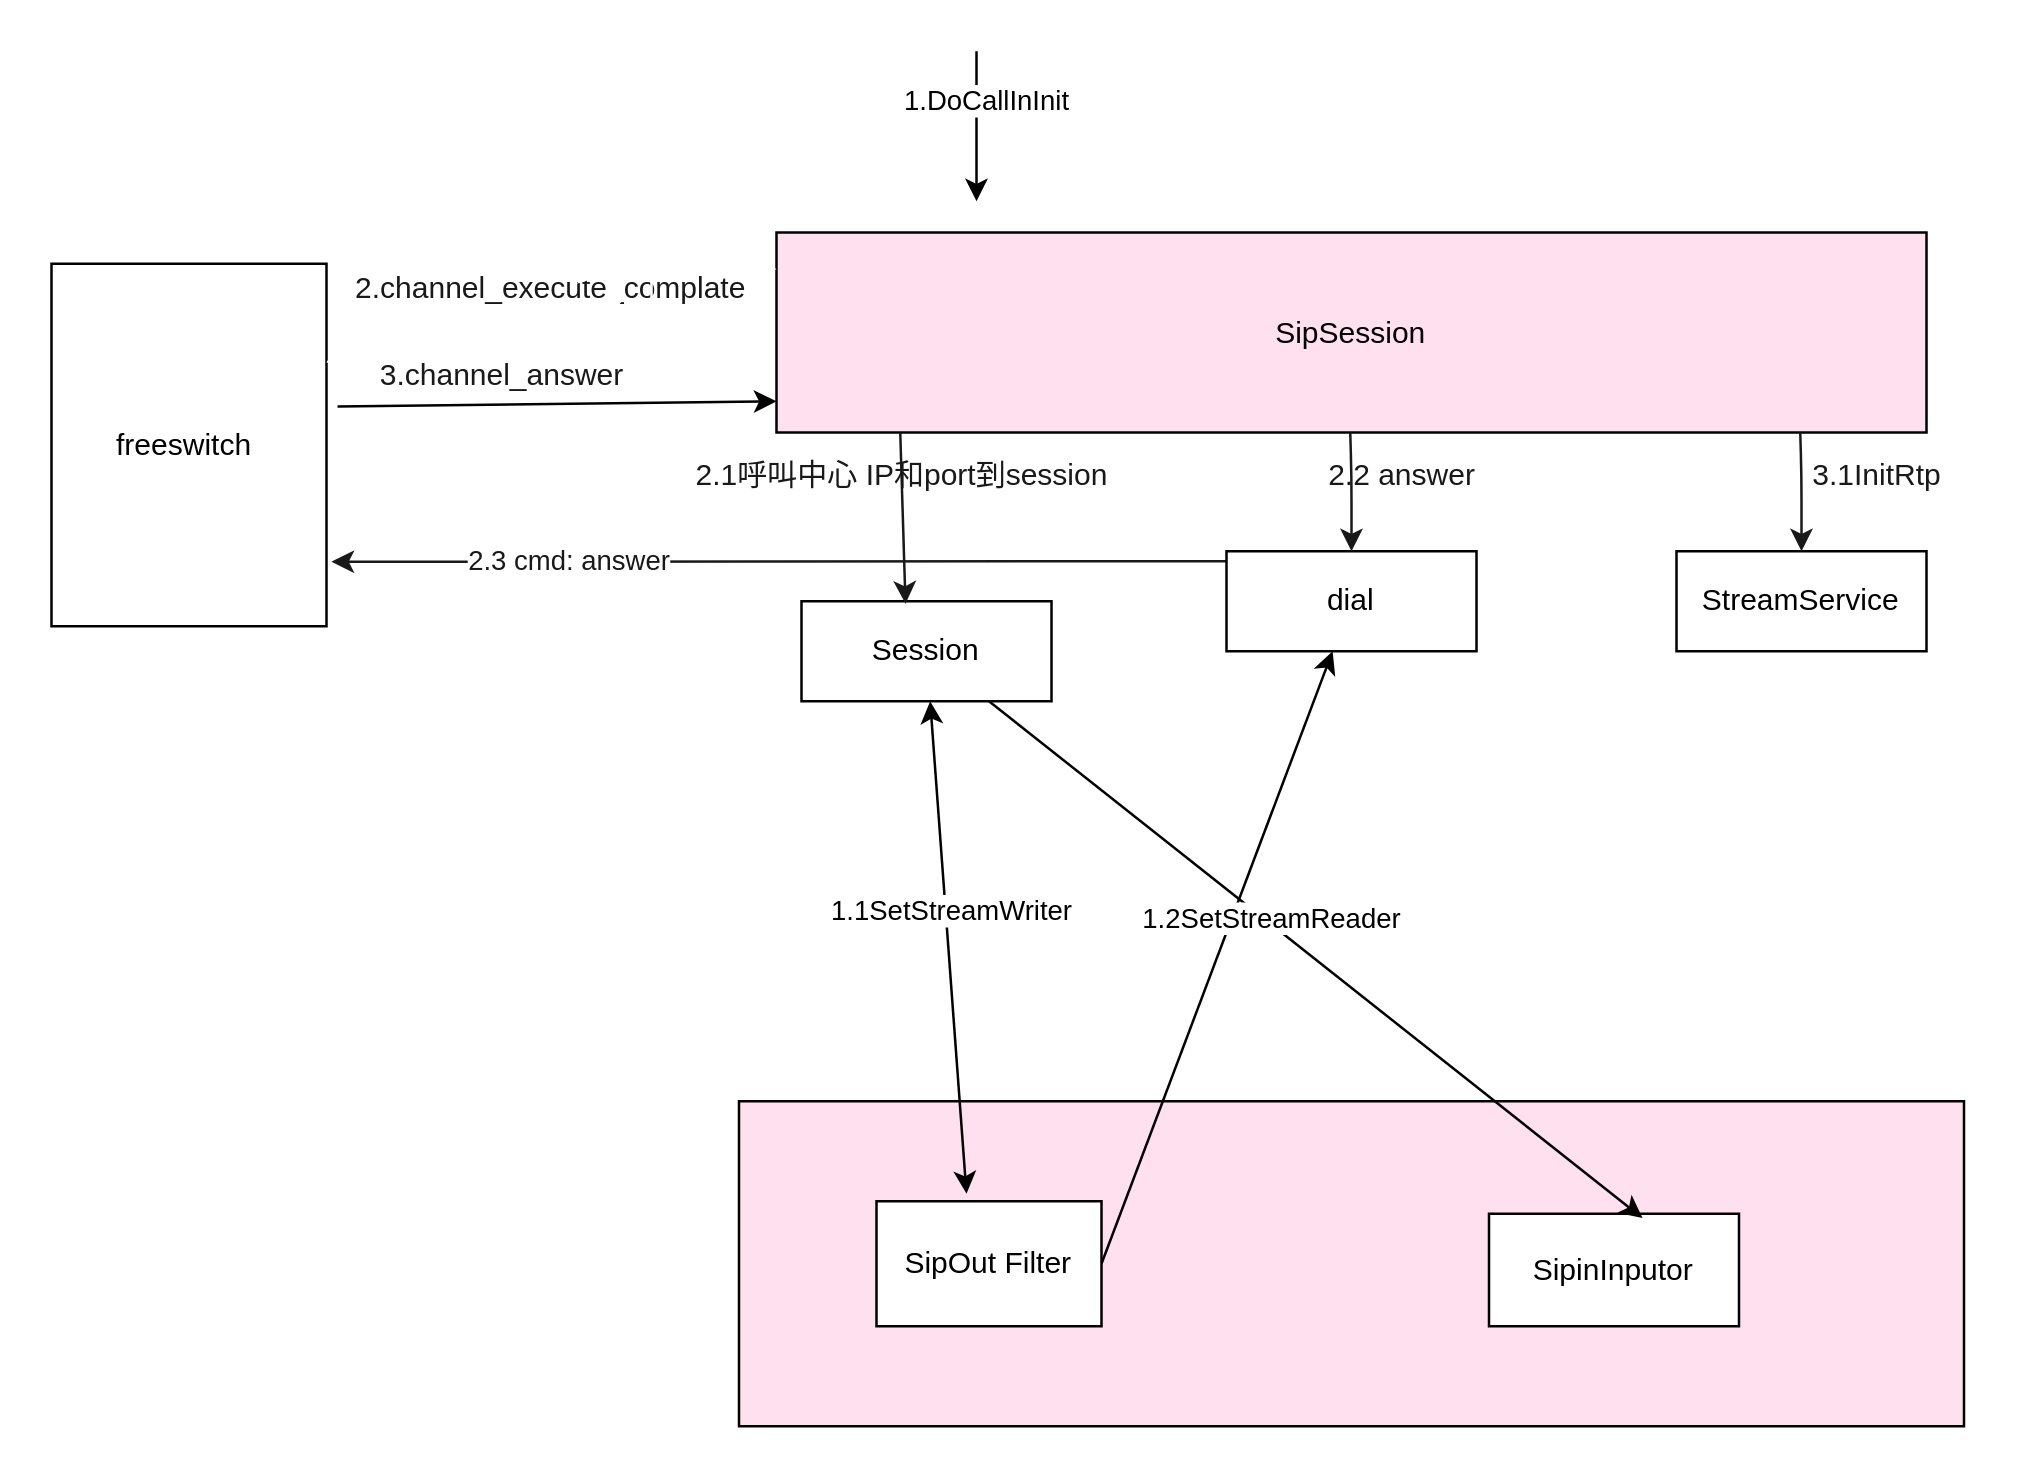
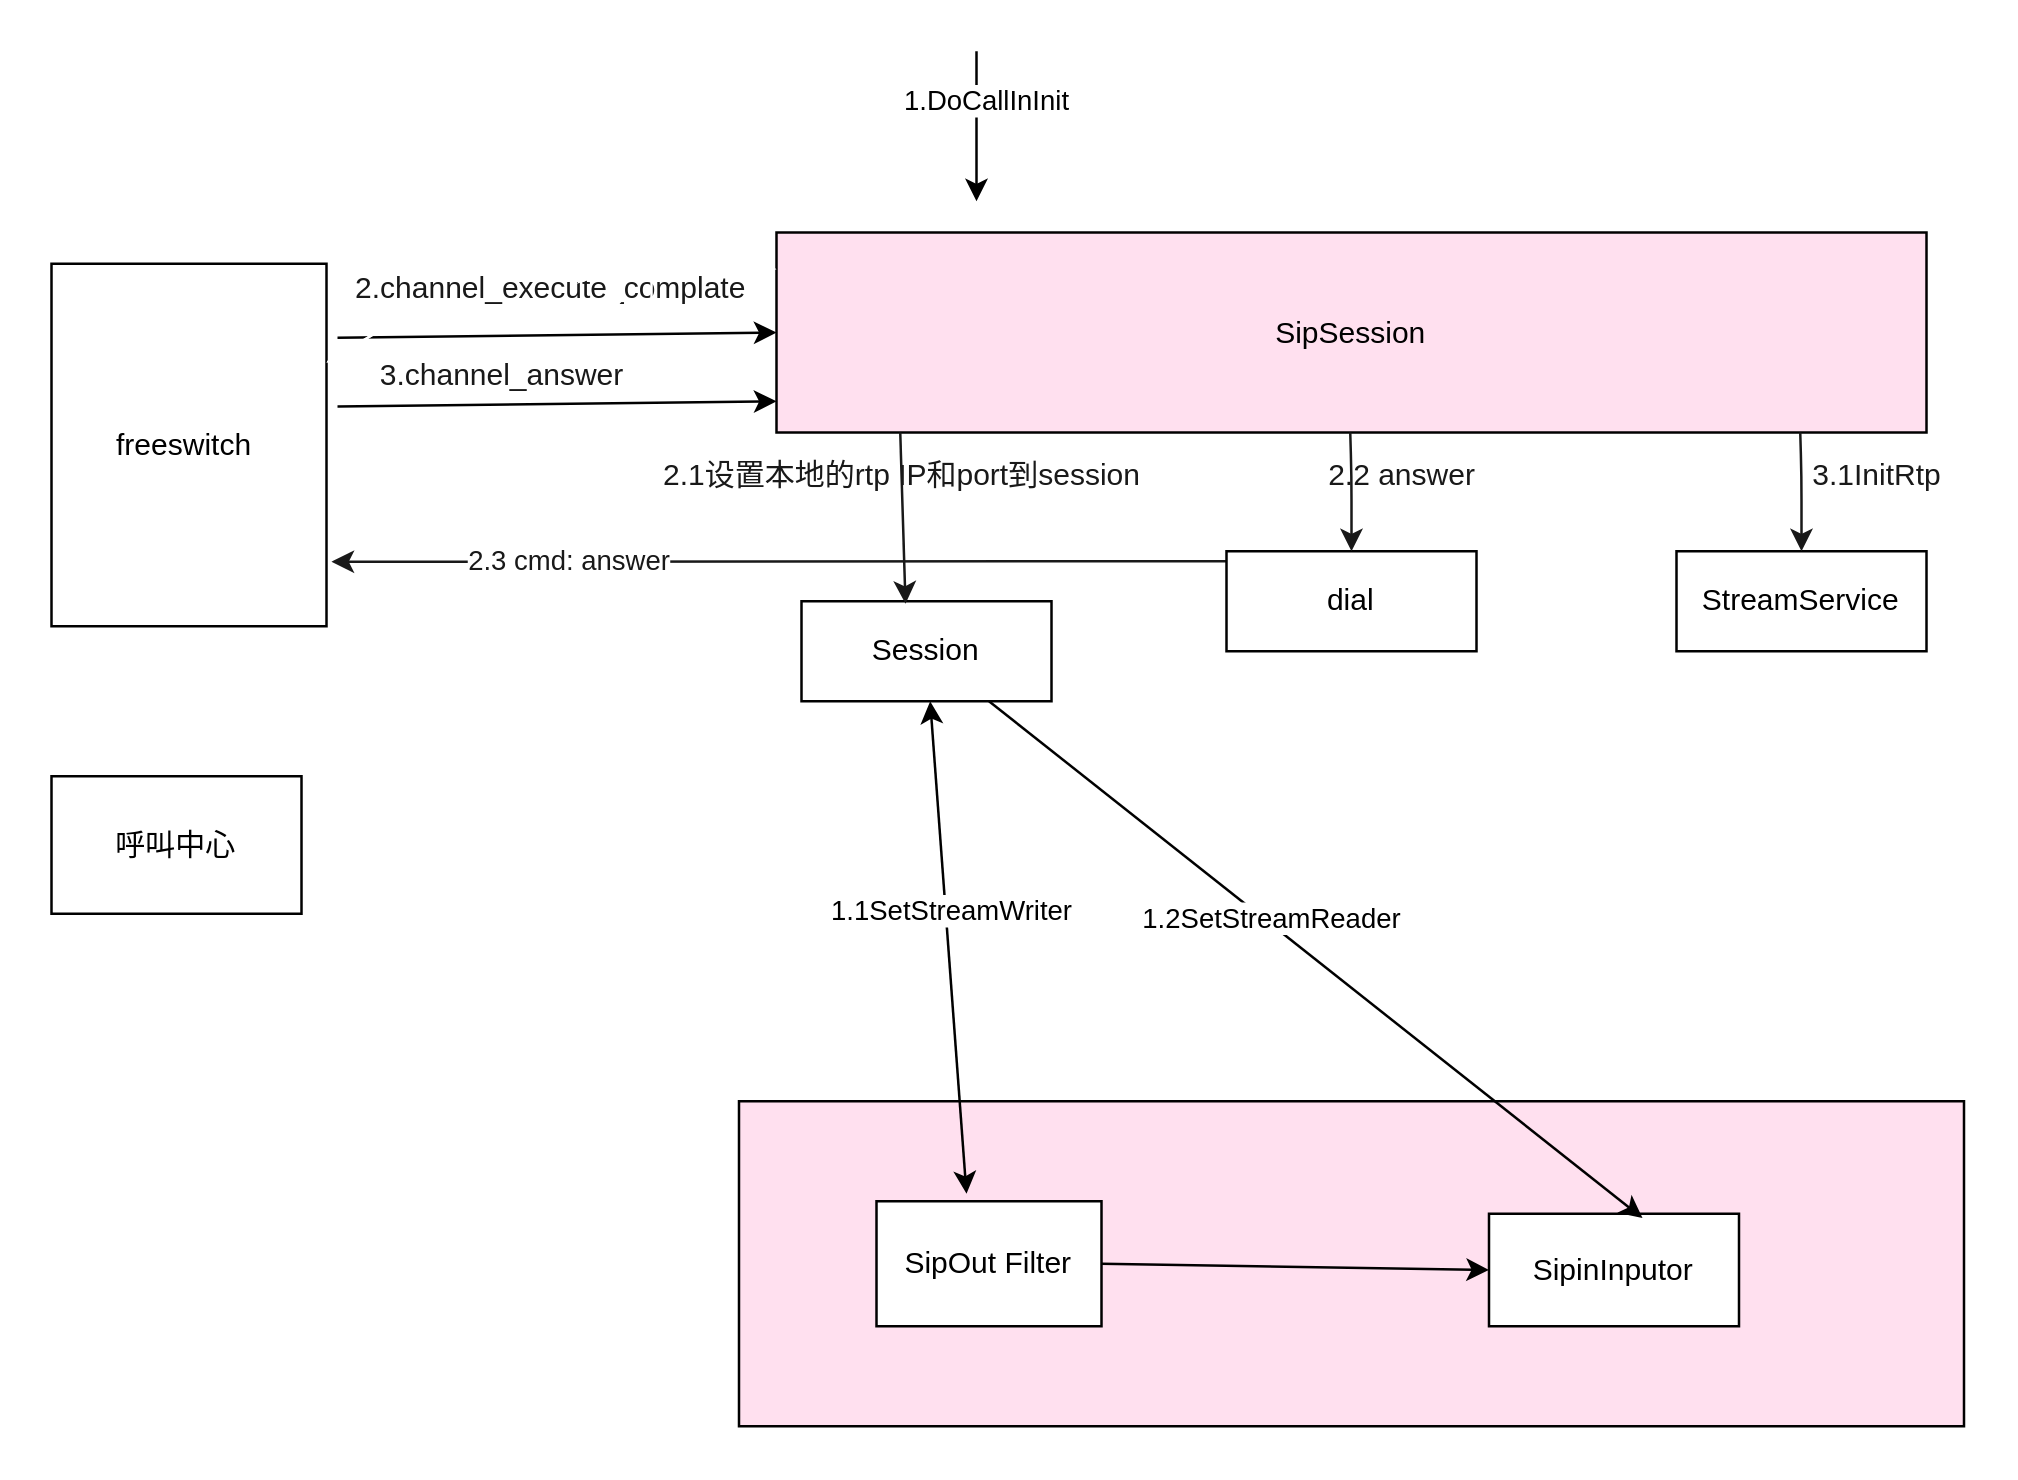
  <mxCell id="0" />
  <mxCell id="1" parent="0" />
+ <mxCell id="2" style="edgeStyle=none;rounded=0;orthogonalLoop=1;jettySize=auto;html=1;exitX=1.04;exitY=0.204;exitDx=0;exitDy=0;entryX=0;entryY=0.5;entryDx=0;entryDy=0;exitPerimeter=0;" edge="1" parent="1" source="3" target="5"><mxGeometry relative="1" as="geometry" /></mxCell>
  <mxCell id="3" value="freeswitch&amp;nbsp;" style="rounded=0;whiteSpace=wrap;html=1;" vertex="1" parent="1"><mxGeometry x="20" y="105" width="110" height="145" as="geometry" /></mxCell>
  <mxCell id="4" style="edgeStyle=none;rounded=0;orthogonalLoop=1;jettySize=auto;html=1;exitX=1;exitY=0.5;exitDx=0;exitDy=0;strokeColor=#FFFFFF;fontColor=#191919;" edge="1" parent="1" source="5"><mxGeometry relative="1" as="geometry"><mxPoint x="700" y="115" as="targetPoint" /></mxGeometry></mxCell>
  <mxCell id="5" value="SipSession" style="rounded=0;whiteSpace=wrap;html=1;fillColor=#FFE0EF;" vertex="1" parent="1"><mxGeometry x="310" y="92.5" width="460" height="80" as="geometry" /></mxCell>
  <mxCell id="6" value="" style="endArrow=classic;html=1;" edge="1" parent="1"><mxGeometry width="50" height="50" relative="1" as="geometry"><mxPoint x="390" y="20" as="sourcePoint" /><mxPoint x="390" y="80" as="targetPoint" /></mxGeometry></mxCell>
  <mxCell id="7" value="1.DoCallInInit" style="edgeLabel;html=1;align=center;verticalAlign=middle;resizable=0;points=[];" vertex="1" connectable="0" parent="6"><mxGeometry x="-0.353" y="3" relative="1" as="geometry"><mxPoint as="offset" /></mxGeometry></mxCell>
  <mxCell id="8" value="" style="rounded=0;whiteSpace=wrap;html=1;fillColor=#FFE0EF;" vertex="1" parent="1"><mxGeometry x="295" y="440" width="490" height="130" as="geometry" /></mxCell>
- <mxCell id="9" style="edgeStyle=none;rounded=0;orthogonalLoop=1;jettySize=auto;html=1;exitX=1;exitY=0.5;exitDx=0;exitDy=0;" edge="1" parent="1" source="10" target="27"><mxGeometry relative="1" as="geometry" /></mxCell>
+ <mxCell id="9" style="edgeStyle=none;rounded=0;orthogonalLoop=1;jettySize=auto;html=1;exitX=1;exitY=0.5;exitDx=0;exitDy=0;entryX=0;entryY=0.5;entryDx=0;entryDy=0;" edge="1" parent="1" source="10" target="11"><mxGeometry relative="1" as="geometry" /></mxCell>
  <mxCell id="10" value="SipOut Filter" style="rounded=0;whiteSpace=wrap;html=1;fillColor=#FFFFFF;" vertex="1" parent="1"><mxGeometry x="350" y="480" width="90" height="50" as="geometry" /></mxCell>
  <mxCell id="11" value="SipinInputor" style="rounded=0;whiteSpace=wrap;html=1;" vertex="1" parent="1"><mxGeometry x="595" y="485" width="100" height="45" as="geometry" /></mxCell>
  <mxCell id="12" value="" style="endArrow=none;startArrow=classic;html=1;exitX=0.614;exitY=0.038;exitDx=0;exitDy=0;exitPerimeter=0;entryX=0.75;entryY=1;entryDx=0;entryDy=0;" edge="1" parent="1" source="11" target="29"><mxGeometry width="50" height="50" relative="1" as="geometry"><mxPoint x="660" y="284.8" as="sourcePoint" /><mxPoint x="661" y="210" as="targetPoint" /></mxGeometry></mxCell>
  <mxCell id="13" value="1.2SetStreamReader" style="edgeLabel;html=1;align=center;verticalAlign=middle;resizable=0;points=[];" vertex="1" connectable="0" parent="12"><mxGeometry x="0.15" y="-2" relative="1" as="geometry"><mxPoint as="offset" /></mxGeometry></mxCell>
  <mxCell id="14" value="" style="edgeStyle=none;rounded=0;orthogonalLoop=1;jettySize=auto;html=1;strokeColor=#FFFFFF;fontColor=#191919;" edge="1" parent="1" target="3"><mxGeometry relative="1" as="geometry"><mxPoint x="200" y="102.5" as="sourcePoint" /></mxGeometry></mxCell>
  <mxCell id="15" value="" style="edgeStyle=none;rounded=0;orthogonalLoop=1;jettySize=auto;html=1;strokeColor=#FFFFFF;fontColor=#191919;" edge="1" parent="1" target="3"><mxGeometry relative="1" as="geometry"><mxPoint x="200" y="102.5" as="sourcePoint" /></mxGeometry></mxCell>
  <mxCell id="16" value="" style="edgeStyle=none;rounded=0;orthogonalLoop=1;jettySize=auto;html=1;strokeColor=#FFFFFF;fontColor=#191919;" edge="1" parent="1" target="5"><mxGeometry relative="1" as="geometry"><mxPoint x="260" y="101.667" as="sourcePoint" /></mxGeometry></mxCell>
  <mxCell id="17" style="edgeStyle=none;rounded=0;orthogonalLoop=1;jettySize=auto;html=1;strokeColor=#FFFFFF;fontColor=#191919;" edge="1" parent="1"><mxGeometry relative="1" as="geometry"><mxPoint x="260" y="94" as="sourcePoint" /><mxPoint x="260" y="106" as="targetPoint" /></mxGeometry></mxCell>
  <mxCell id="18" style="edgeStyle=none;rounded=0;orthogonalLoop=1;jettySize=auto;html=1;strokeColor=#FFFFFF;fontColor=#191919;" edge="1" parent="1"><mxGeometry relative="1" as="geometry"><mxPoint x="260" y="94" as="sourcePoint" /><mxPoint x="260" y="106" as="targetPoint" /></mxGeometry></mxCell>
  <mxCell id="19" style="edgeStyle=none;rounded=0;orthogonalLoop=1;jettySize=auto;html=1;strokeColor=#FFFFFF;fontColor=#191919;" edge="1" parent="1"><mxGeometry relative="1" as="geometry"><mxPoint x="260" y="94" as="sourcePoint" /><mxPoint x="260" y="106" as="targetPoint" /></mxGeometry></mxCell>
  <mxCell id="20" style="edgeStyle=none;rounded=0;orthogonalLoop=1;jettySize=auto;html=1;strokeColor=#FFFFFF;fontColor=#191919;" edge="1" parent="1"><mxGeometry relative="1" as="geometry"><mxPoint x="260" y="94" as="sourcePoint" /><mxPoint x="260" y="106" as="targetPoint" /></mxGeometry></mxCell>
  <mxCell id="21" value="2.channel_execute_complate" style="text;html=1;strokeColor=none;fillColor=none;align=center;verticalAlign=middle;whiteSpace=wrap;rounded=0;fontColor=#191919;" vertex="1" parent="1"><mxGeometry x="200" y="105" width="40" height="20" as="geometry" /></mxCell>
  <mxCell id="22" style="edgeStyle=none;rounded=0;orthogonalLoop=1;jettySize=auto;html=1;strokeColor=#FFFFFF;fontColor=#191919;" edge="1" parent="1" source="21" target="21"><mxGeometry relative="1" as="geometry" /></mxCell>
  <mxCell id="23" style="edgeStyle=none;rounded=0;orthogonalLoop=1;jettySize=auto;html=1;exitX=0.25;exitY=0;exitDx=0;exitDy=0;entryX=1;entryY=0.25;entryDx=0;entryDy=0;strokeColor=#FFFFFF;fontColor=#191919;" edge="1" parent="1" source="21" target="21"><mxGeometry relative="1" as="geometry" /></mxCell>
+ <mxCell id="24" value="呼叫中心" style="rounded=0;whiteSpace=wrap;html=1;" vertex="1" parent="1"><mxGeometry x="20" y="310" width="100" height="55" as="geometry" /></mxCell>
  <mxCell id="25" style="edgeStyle=none;rounded=0;orthogonalLoop=1;jettySize=auto;html=1;labelBackgroundColor=#191919;strokeColor=#191919;fontColor=#191919;entryX=1.018;entryY=0.822;entryDx=0;entryDy=0;entryPerimeter=0;" edge="1" parent="1" target="3"><mxGeometry relative="1" as="geometry"><mxPoint x="150" y="240" as="targetPoint" /><mxPoint x="490" y="224" as="sourcePoint" /></mxGeometry></mxCell>
  <mxCell id="26" value="2.3 cmd: answer" style="edgeLabel;html=1;align=center;verticalAlign=middle;resizable=0;points=[];fontColor=#191919;" vertex="1" connectable="0" parent="25"><mxGeometry x="0.47" y="-1" relative="1" as="geometry"><mxPoint as="offset" /></mxGeometry></mxCell>
  <mxCell id="27" value="dial" style="rounded=0;whiteSpace=wrap;html=1;fillColor=#FFFFFF;" vertex="1" parent="1"><mxGeometry x="490" y="220" width="100" height="40" as="geometry" /></mxCell>
  <mxCell id="28" value="StreamService" style="rounded=0;whiteSpace=wrap;html=1;fillColor=#FFFFFF;" vertex="1" parent="1"><mxGeometry x="670" y="220" width="100" height="40" as="geometry" /></mxCell>
  <mxCell id="29" value="Session" style="rounded=0;whiteSpace=wrap;html=1;fillColor=#FFFFFF;" vertex="1" parent="1"><mxGeometry x="320" y="240" width="100" height="40" as="geometry" /></mxCell>
  <mxCell id="30" value="" style="endArrow=classic;startArrow=classic;html=1;exitX=0.4;exitY=-0.06;exitDx=0;exitDy=0;exitPerimeter=0;" edge="1" parent="1" source="10" target="29"><mxGeometry width="50" height="50" relative="1" as="geometry"><mxPoint x="386" y="517" as="sourcePoint" /><mxPoint x="358" y="210" as="targetPoint" /></mxGeometry></mxCell>
  <mxCell id="31" value="1.1SetStreamWriter" style="edgeLabel;html=1;align=center;verticalAlign=middle;resizable=0;points=[];" vertex="1" connectable="0" parent="30"><mxGeometry x="0.15" y="-2" relative="1" as="geometry"><mxPoint as="offset" /></mxGeometry></mxCell>
  <mxCell id="32" value="" style="endArrow=classic;html=1;labelBackgroundColor=#191919;strokeColor=#191919;fontColor=#FFFFFF;entryX=0.416;entryY=0.025;entryDx=0;entryDy=0;entryPerimeter=0;" edge="1" parent="1" target="29"><mxGeometry width="50" height="50" relative="1" as="geometry"><mxPoint x="359.5" y="172.5" as="sourcePoint" /><mxPoint x="360" y="230" as="targetPoint" /></mxGeometry></mxCell>
- <mxCell id="33" value="2.1呼叫中心 IP和port到session" style="text;html=1;align=center;verticalAlign=middle;resizable=0;points=[];autosize=1;fontColor=#191919;" vertex="1" parent="1"><mxGeometry x="255" y="180" width="210" height="20" as="geometry" /></mxCell>
+ <mxCell id="33" value="2.1设置本地的rtp IP和port到session" style="text;html=1;align=center;verticalAlign=middle;resizable=0;points=[];autosize=1;fontColor=#191919;" vertex="1" parent="1"><mxGeometry x="255" y="180" width="210" height="20" as="geometry" /></mxCell>
  <mxCell id="34" value="" style="endArrow=classic;html=1;labelBackgroundColor=#191919;strokeColor=#191919;fontColor=#FFFFFF;" edge="1" parent="1"><mxGeometry width="50" height="50" relative="1" as="geometry"><mxPoint x="539.5" y="172.5" as="sourcePoint" /><mxPoint x="540" y="220" as="targetPoint" /><Array as="points"><mxPoint x="540" y="190" /></Array></mxGeometry></mxCell>
  <mxCell id="35" value="2.2 answer" style="text;html=1;align=center;verticalAlign=middle;resizable=0;points=[];autosize=1;fontColor=#191919;" vertex="1" parent="1"><mxGeometry x="525" y="180" width="70" height="20" as="geometry" /></mxCell>
  <mxCell id="36" style="edgeStyle=none;rounded=0;orthogonalLoop=1;jettySize=auto;html=1;exitX=1.04;exitY=0.204;exitDx=0;exitDy=0;entryX=0;entryY=0.5;entryDx=0;entryDy=0;exitPerimeter=0;" edge="1" parent="1"><mxGeometry relative="1" as="geometry"><mxPoint x="134.4" y="162.08" as="sourcePoint" /><mxPoint x="310" y="160" as="targetPoint" /></mxGeometry></mxCell>
  <mxCell id="37" value="3.channel_answer" style="text;html=1;align=center;verticalAlign=middle;resizable=0;points=[];autosize=1;fontColor=#191919;" vertex="1" parent="1"><mxGeometry x="145" y="140" width="110" height="20" as="geometry" /></mxCell>
  <mxCell id="38" value="" style="endArrow=classic;html=1;labelBackgroundColor=#191919;strokeColor=#191919;fontColor=#FFFFFF;" edge="1" parent="1"><mxGeometry width="50" height="50" relative="1" as="geometry"><mxPoint x="719.5" y="172.5" as="sourcePoint" /><mxPoint x="720" y="220" as="targetPoint" /><Array as="points"><mxPoint x="720" y="190" /></Array></mxGeometry></mxCell>
  <mxCell id="39" value="3.1InitRtp" style="text;html=1;align=center;verticalAlign=middle;resizable=0;points=[];autosize=1;fontColor=#191919;" vertex="1" parent="1"><mxGeometry x="715" y="180" width="70" height="20" as="geometry" /></mxCell>
